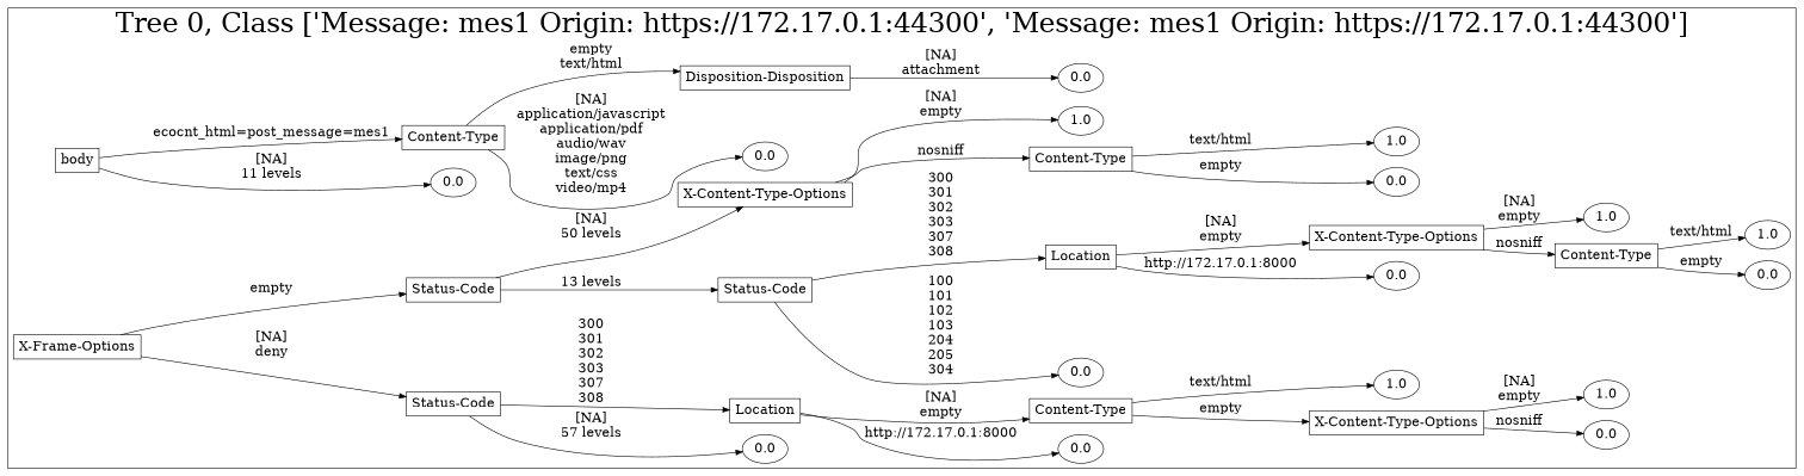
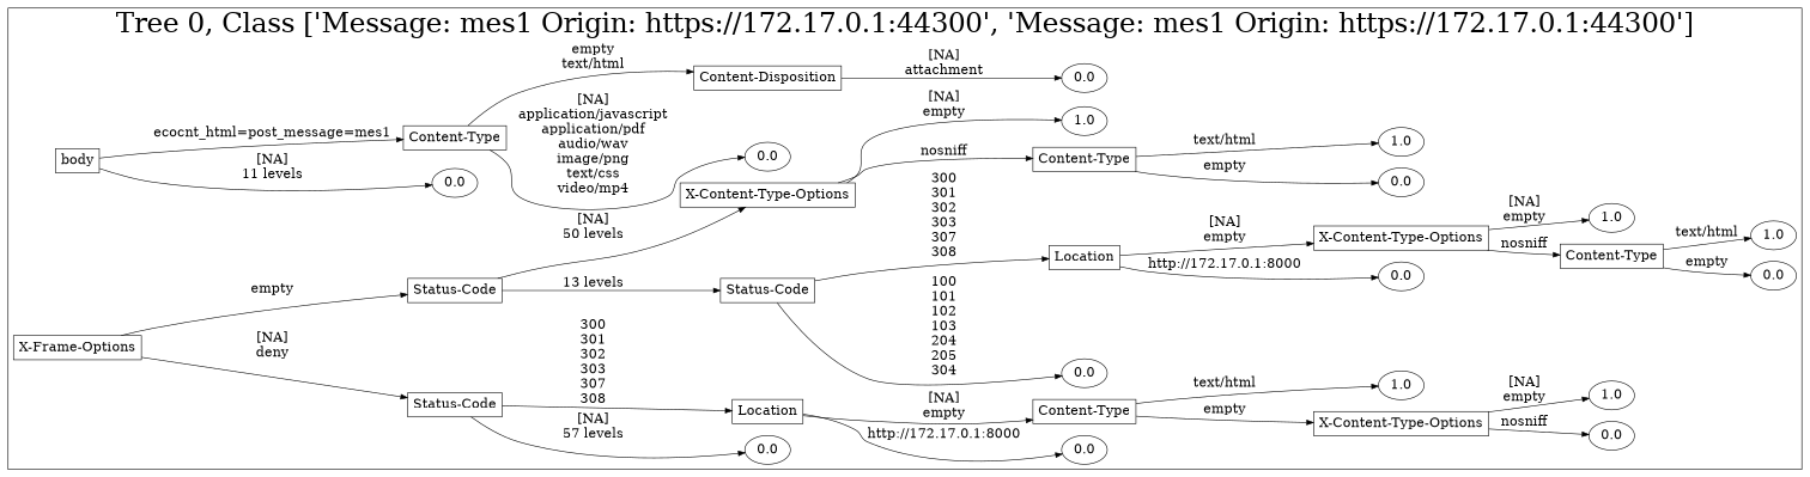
  digraph {
    rankdir=LR
    node [fontsize=20]
    edge [fontsize=20]
    n1 [label=body shape=box]
    n2 [label=0.0]
    n3 [label="Content-Type" shape=box]
    n4 [label=0.0]
-   n5 [label="Disposition-Disposition" shape=box]
+   n5 [label="Content-Disposition" shape=box]
    n6 [label=0.0]
    n7 [label="X-Frame-Options" shape=box]
    n8 [label="Status-Code" shape=box]
    n9 [label="Status-Code" shape=box]
    n10 [label=0.0]
    n11 [label=Location shape=box]
    n12 [label="Status-Code" shape=box]
    n13 [label="X-Content-Type-Options" shape=box]
    n14 [label=0.0]
    n15 [label="Content-Type" shape=box]
    n16 [label=0.0]
    n17 [label=Location shape=box]
    n18 [label="Content-Type" shape=box]
    n19 [label=1.0]
    n20 [label="X-Content-Type-Options" shape=box]
    n21 [label=1.0]
    n22 [label=0.0]
    n23 [label="X-Content-Type-Options" shape=box]
    n24 [label=0.0]
    n25 [label=1.0]
    n26 [label=0.0]
    n27 [label=1.0]
    n28 [label="Content-Type" shape=box]
    n29 [label=1.0]
    n30 [label=0.0]
    n31 [label=1.0]
    subgraph cluster_1 {
      fontsize=40
      label="Tree 0, Class ['Message: mes1 Origin: https://172.17.0.1:44300', 'Message: mes1 Origin: https://172.17.0.1:44300']"
      subgraph sub_2 {
        fontsize=40
        label="Tree 0, Class ['Message: mes1 Origin: https://172.17.0.1:44300', 'Message: mes1 Origin: https://172.17.0.1:44300']"
        n1
      }
      subgraph sub_3 {
        fontsize=40
        label="Tree 0, Class ['Message: mes1 Origin: https://172.17.0.1:44300', 'Message: mes1 Origin: https://172.17.0.1:44300']"
        n2
        n3
      }
      subgraph sub_4 {
        fontsize=40
        label="Tree 0, Class ['Message: mes1 Origin: https://172.17.0.1:44300', 'Message: mes1 Origin: https://172.17.0.1:44300']"
        n4
        n5
      }
      subgraph sub_5 {
        fontsize=40
        label="Tree 0, Class ['Message: mes1 Origin: https://172.17.0.1:44300', 'Message: mes1 Origin: https://172.17.0.1:44300']"
        n6
        n7
      }
      subgraph sub_6 {
        fontsize=40
        label="Tree 0, Class ['Message: mes1 Origin: https://172.17.0.1:44300', 'Message: mes1 Origin: https://172.17.0.1:44300']"
        n8
        n9
      }
      subgraph sub_7 {
        fontsize=40
        label="Tree 0, Class ['Message: mes1 Origin: https://172.17.0.1:44300', 'Message: mes1 Origin: https://172.17.0.1:44300']"
        n10
        n11
        n12
        n13
      }
      subgraph sub_8 {
        fontsize=40
        label="Tree 0, Class ['Message: mes1 Origin: https://172.17.0.1:44300', 'Message: mes1 Origin: https://172.17.0.1:44300']"
        n14
        n15
        n16
        n17
        n18
        n19
      }
      subgraph sub_9 {
        fontsize=40
        label="Tree 0, Class ['Message: mes1 Origin: https://172.17.0.1:44300', 'Message: mes1 Origin: https://172.17.0.1:44300']"
        n20
        n21
        n22
        n23
        n24
        n25
      }
      subgraph sub_10 {
        fontsize=40
        label="Tree 0, Class ['Message: mes1 Origin: https://172.17.0.1:44300', 'Message: mes1 Origin: https://172.17.0.1:44300']"
        n26
        n27
        n28
        n29
      }
      subgraph sub_11 {
        fontsize=40
        label="Tree 0, Class ['Message: mes1 Origin: https://172.17.0.1:44300', 'Message: mes1 Origin: https://172.17.0.1:44300']"
        n30
        n31
      }
    }
    n1 -> n2 [label="[NA]\n11 levels\n"]
    n1 -> n3 [label="ecocnt_html=post_message=mes1\n"]
    n3 -> n4 [label="[NA]\napplication/javascript\napplication/pdf\naudio/wav\nimage/png\ntext/css\nvideo/mp4\n"]
    n3 -> n5 [label="empty\ntext/html\n"]
    n5 -> n6 [label="[NA]\nattachment\n"]
    n7 -> n8 [label="[NA]\ndeny\n"]
    n7 -> n9 [label="empty\n"]
    n8 -> n10 [label="[NA]\n57 levels\n"]
    n8 -> n11 [label="300\n301\n302\n303\n307\n308\n"]
    n9 -> n12 [label="13 levels\n"]
    n9 -> n13 [label="[NA]\n50 levels\n"]
    n11 -> n14 [label="http://172.17.0.1:8000\n"]
    n11 -> n15 [label="[NA]\nempty\n"]
    n12 -> n16 [label="100\n101\n102\n103\n204\n205\n304\n"]
    n12 -> n17 [label="300\n301\n302\n303\n307\n308\n"]
    n13 -> n18 [label="nosniff\n"]
    n13 -> n19 [label="[NA]\nempty\n"]
    n15 -> n20 [label="empty\n"]
    n15 -> n21 [label="text/html\n"]
    n17 -> n22 [label="http://172.17.0.1:8000\n"]
    n17 -> n23 [label="[NA]\nempty\n"]
    n18 -> n24 [label="empty\n"]
    n18 -> n25 [label="text/html\n"]
    n20 -> n26 [label="nosniff\n"]
    n20 -> n27 [label="[NA]\nempty\n"]
    n23 -> n28 [label="nosniff\n"]
    n23 -> n29 [label="[NA]\nempty\n"]
    n28 -> n30 [label="empty\n"]
    n28 -> n31 [label="text/html\n"]
  }
